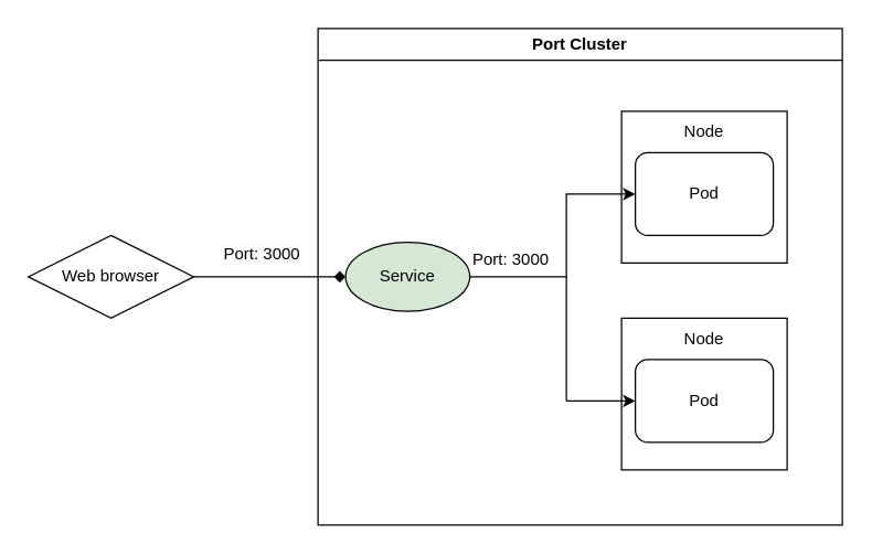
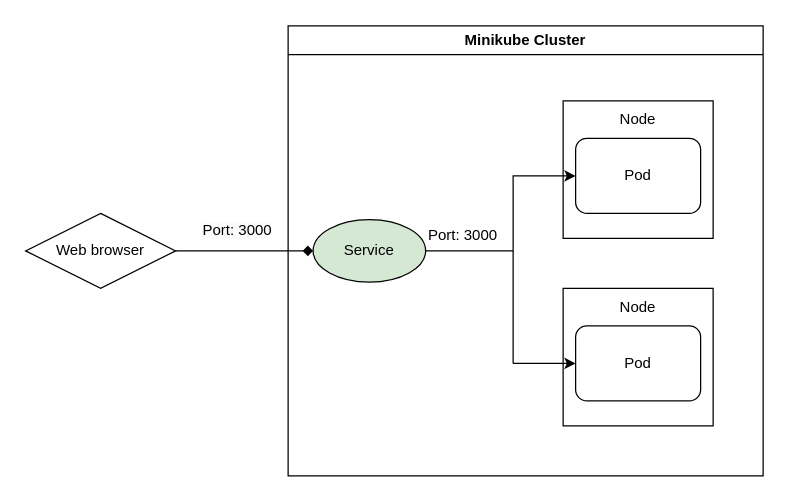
  <mxCell id="0" />
  <mxCell id="1" parent="0" />
- <mxCell id="2" value="Port Cluster" style="swimlane;whiteSpace=wrap;html=1;" vertex="1" parent="1"><mxGeometry x="230" y="20" width="380" height="360" as="geometry" /></mxCell>
+ <mxCell id="2" value="Minikube Cluster" style="swimlane;whiteSpace=wrap;html=1;" vertex="1" parent="1"><mxGeometry x="230" y="20" width="380" height="360" as="geometry" /></mxCell>
  <mxCell id="3" value="" style="rounded=0;whiteSpace=wrap;html=1;" vertex="1" parent="2"><mxGeometry x="220" y="60" width="120" height="110" as="geometry" /></mxCell>
  <mxCell id="4" value="Pod" style="rounded=1;whiteSpace=wrap;html=1;" vertex="1" parent="2"><mxGeometry x="230" y="90" width="100" height="60" as="geometry" /></mxCell>
  <mxCell id="5" value="Node" style="text;html=1;align=center;verticalAlign=middle;whiteSpace=wrap;rounded=0;" vertex="1" parent="2"><mxGeometry x="250" y="60" width="60" height="30" as="geometry" /></mxCell>
  <mxCell id="6" value="" style="rounded=0;whiteSpace=wrap;html=1;" vertex="1" parent="2"><mxGeometry x="220" y="210" width="120" height="110" as="geometry" /></mxCell>
  <mxCell id="7" value="Pod" style="rounded=1;whiteSpace=wrap;html=1;" vertex="1" parent="2"><mxGeometry x="230" y="240" width="100" height="60" as="geometry" /></mxCell>
  <mxCell id="8" value="Node" style="text;html=1;align=center;verticalAlign=middle;whiteSpace=wrap;rounded=0;" vertex="1" parent="2"><mxGeometry x="250" y="210" width="60" height="30" as="geometry" /></mxCell>
  <mxCell id="9" style="edgeStyle=orthogonalEdgeStyle;rounded=0;orthogonalLoop=1;jettySize=auto;html=1;exitX=1;exitY=0.5;exitDx=0;exitDy=0;entryX=0;entryY=0.5;entryDx=0;entryDy=0;" edge="1" parent="2" source="10" target="4"><mxGeometry relative="1" as="geometry"><Array as="points"><mxPoint x="180" y="180" /><mxPoint x="180" y="120" /></Array></mxGeometry></mxCell>
  <mxCell id="10" value="Service" style="ellipse;whiteSpace=wrap;html=1;fillColor=#d5e8d4;" vertex="1" parent="2"><mxGeometry x="20" y="155" width="90" height="50" as="geometry" /></mxCell>
  <mxCell id="11" value="Port: 3000" style="text;html=1;align=center;verticalAlign=middle;whiteSpace=wrap;rounded=0;" vertex="1" parent="2"><mxGeometry x="110" y="155" width="60" height="25" as="geometry" /></mxCell>
  <mxCell id="12" value="" style="endArrow=none;html=1;rounded=0;" edge="1" parent="1"><mxGeometry width="50" height="50" relative="1" as="geometry"><mxPoint x="410" y="200" as="sourcePoint" /><mxPoint x="410" y="290" as="targetPoint" /></mxGeometry></mxCell>
  <mxCell id="13" value="" style="endArrow=classic;html=1;rounded=0;entryX=0;entryY=0.5;entryDx=0;entryDy=0;" edge="1" parent="1" target="7"><mxGeometry width="50" height="50" relative="1" as="geometry"><mxPoint x="410" y="290" as="sourcePoint" /><mxPoint x="420" y="210" as="targetPoint" /></mxGeometry></mxCell>
  <mxCell id="14" style="edgeStyle=orthogonalEdgeStyle;rounded=0;orthogonalLoop=1;jettySize=auto;html=1;exitX=1;exitY=0.5;exitDx=0;exitDy=0;endArrow=diamond;" edge="1" parent="1" source="15" target="10"><mxGeometry relative="1" as="geometry" /></mxCell>
  <mxCell id="15" value="Web browser" style="rhombus;whiteSpace=wrap;html=1;" vertex="1" parent="1"><mxGeometry x="20" y="170" width="120" height="60" as="geometry" /></mxCell>
  <mxCell id="16" value="&lt;span style=&quot;color: rgb(0, 0, 0); font-family: Helvetica; font-size: 12px; font-style: normal; font-variant-ligatures: normal; font-variant-caps: normal; font-weight: 400; letter-spacing: normal; orphans: 2; text-align: center; text-indent: 0px; text-transform: none; widows: 2; word-spacing: 0px; -webkit-text-stroke-width: 0px; white-space: normal; background-color: rgb(251, 251, 251); text-decoration-thickness: initial; text-decoration-style: initial; text-decoration-color: initial; display: inline !important; float: none;&quot;&gt;Port: 3000&lt;/span&gt;" style="text;whiteSpace=wrap;html=1;" vertex="1" parent="1"><mxGeometry x="160" y="170" width="70" height="40" as="geometry" /></mxCell>
